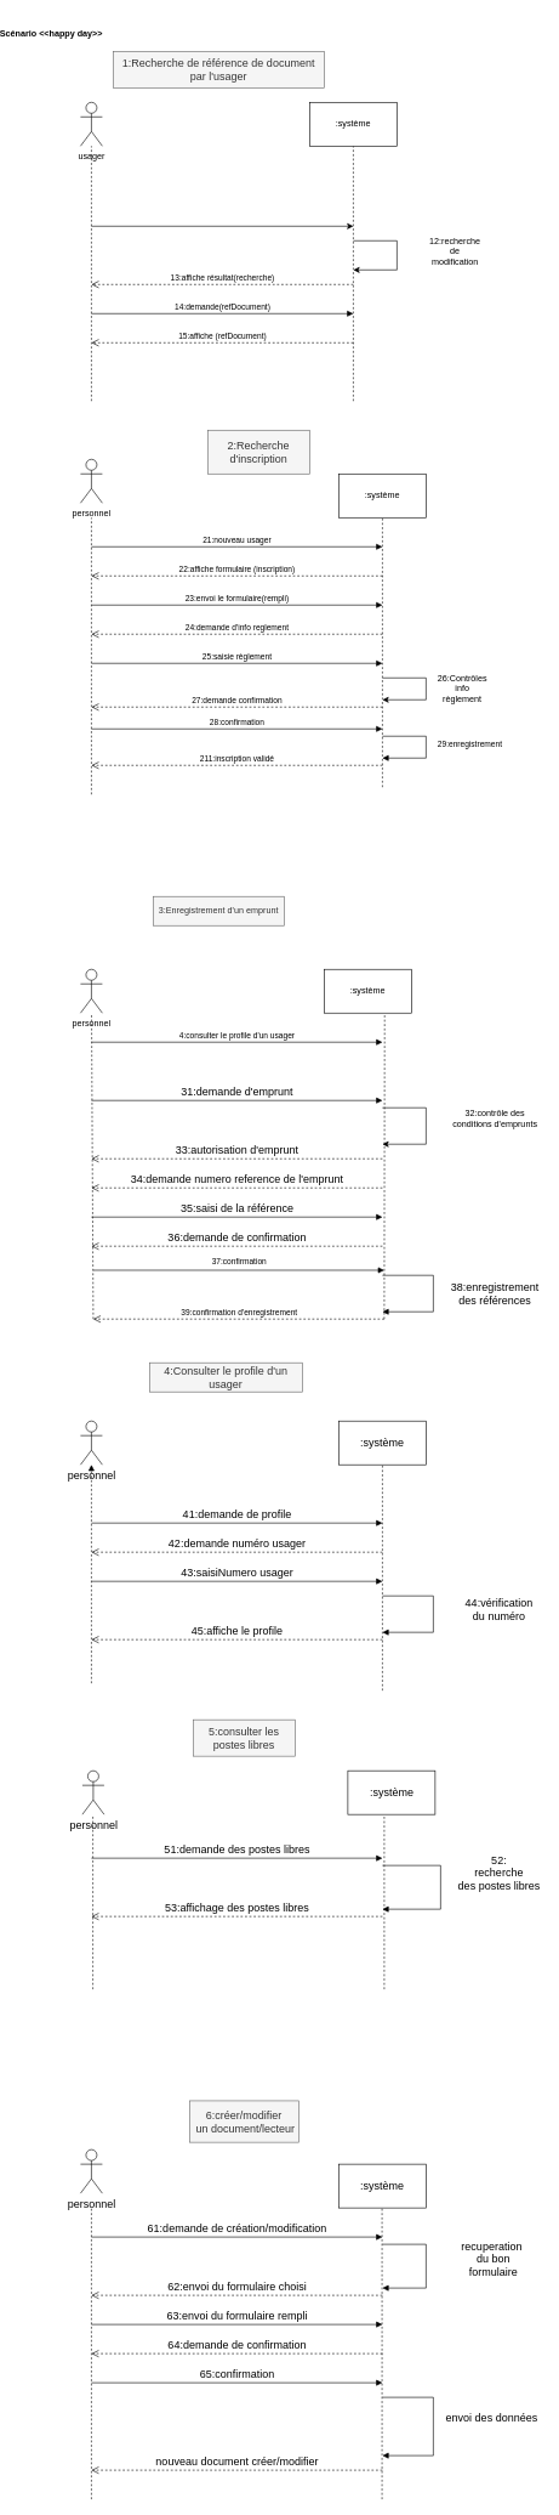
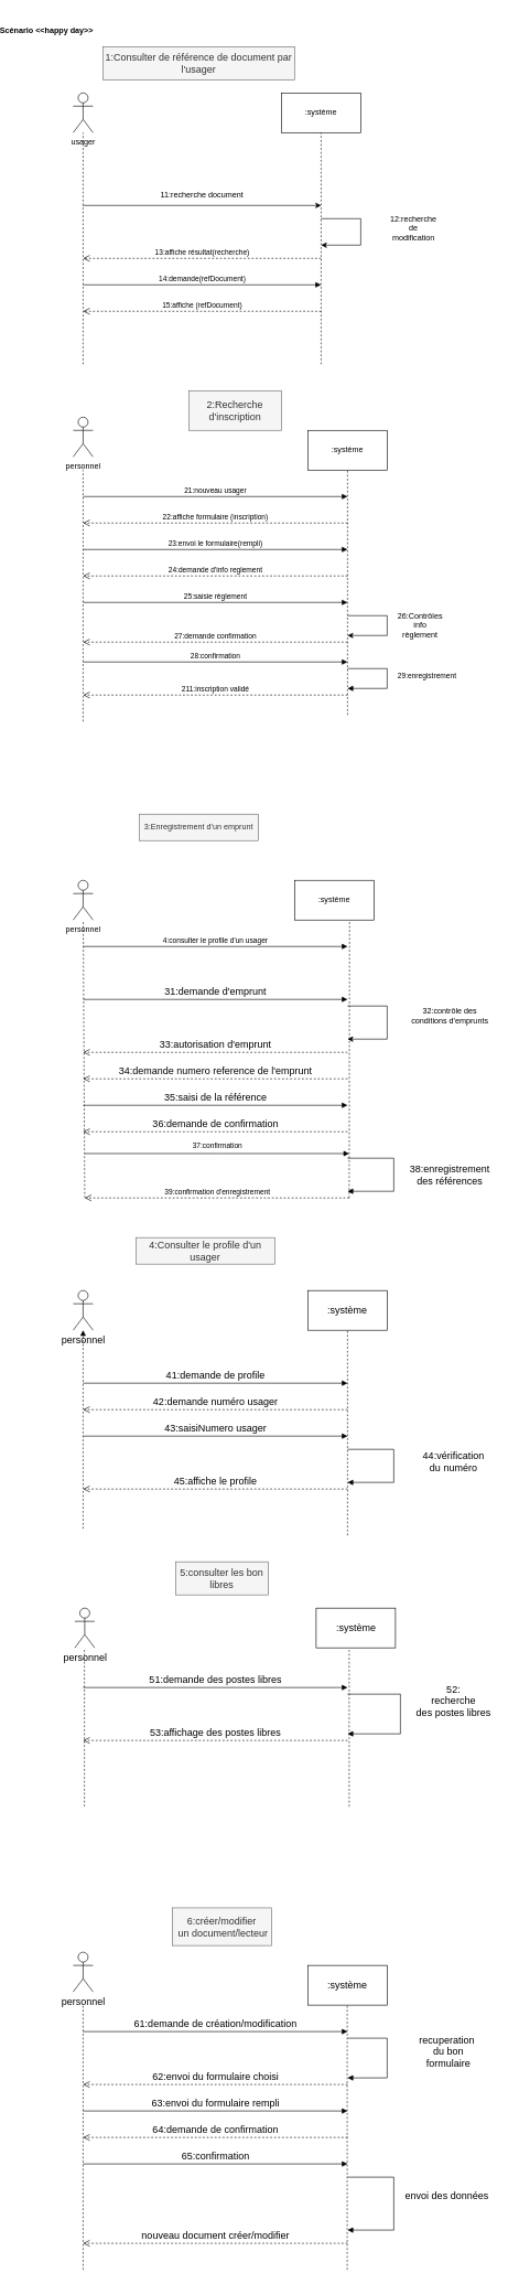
  <mxCell id="0" />
  <mxCell id="1" parent="0" />
  <mxCell id="2" value="" style="endArrow=none;dashed=1;html=1;rounded=0;" edge="1" parent="1" target="3"><mxGeometry width="50" height="50" relative="1" as="geometry"><mxPoint x="115" y="550" as="sourcePoint" /><mxPoint x="115" y="180" as="targetPoint" /></mxGeometry></mxCell>
  <mxCell id="3" value="usager" style="shape=umlActor;verticalLabelPosition=bottom;verticalAlign=top;html=1;outlineConnect=0;" vertex="1" parent="1"><mxGeometry x="100" y="140" width="30" height="60" as="geometry" /></mxCell>
  <mxCell id="4" value="" style="endArrow=none;dashed=1;html=1;rounded=0;" edge="1" parent="1" target="5"><mxGeometry width="50" height="50" relative="1" as="geometry"><mxPoint x="475" y="550" as="sourcePoint" /><mxPoint x="475" y="220" as="targetPoint" /></mxGeometry></mxCell>
  <mxCell id="5" value=":système" style="rounded=0;whiteSpace=wrap;html=1;" vertex="1" parent="1"><mxGeometry x="415" y="140" width="120" height="60" as="geometry" /></mxCell>
  <mxCell id="6" value="" style="endArrow=classic;html=1;rounded=0;" edge="1" parent="1"><mxGeometry width="50" height="50" relative="1" as="geometry"><mxPoint x="115" y="310" as="sourcePoint" /><mxPoint x="475" y="310" as="targetPoint" /></mxGeometry></mxCell>
+ <mxCell id="7" value="11:recherche document " style="text;html=1;strokeColor=none;fillColor=none;align=center;verticalAlign=middle;whiteSpace=wrap;rounded=0;" vertex="1" parent="1"><mxGeometry x="195" y="280" width="200" height="30" as="geometry" /></mxCell>
  <mxCell id="8" value="13:affiche résultat(recherche) " style="html=1;verticalAlign=bottom;endArrow=open;dashed=1;endSize=8;rounded=0;" edge="1" parent="1"><mxGeometry relative="1" as="geometry"><mxPoint x="475" y="390" as="sourcePoint" /><mxPoint x="115" y="390" as="targetPoint" /></mxGeometry></mxCell>
  <mxCell id="9" value="14:demande(refDocument)" style="html=1;verticalAlign=bottom;endArrow=block;rounded=0;" edge="1" parent="1"><mxGeometry width="80" relative="1" as="geometry"><mxPoint x="115" y="430" as="sourcePoint" /><mxPoint x="475" y="430" as="targetPoint" /></mxGeometry></mxCell>
  <mxCell id="10" value="15:affiche (refDocument)" style="html=1;verticalAlign=bottom;endArrow=open;dashed=1;endSize=8;rounded=0;" edge="1" parent="1"><mxGeometry relative="1" as="geometry"><mxPoint x="475" y="470" as="sourcePoint" /><mxPoint x="115" y="470" as="targetPoint" /><mxPoint as="offset" /></mxGeometry></mxCell>
  <mxCell id="11" value="" style="endArrow=classic;html=1;rounded=0;" edge="1" parent="1"><mxGeometry width="50" height="50" relative="1" as="geometry"><mxPoint x="475" y="330" as="sourcePoint" /><mxPoint x="475" y="370" as="targetPoint" /><Array as="points"><mxPoint x="535" y="330" /><mxPoint x="535" y="370" /></Array></mxGeometry></mxCell>
  <mxCell id="12" value="&lt;div&gt;12:recherche de modification&lt;/div&gt;" style="text;html=1;strokeColor=none;fillColor=none;align=center;verticalAlign=middle;whiteSpace=wrap;rounded=0;" vertex="1" parent="1"><mxGeometry x="585" y="330" width="60" height="30" as="geometry" /></mxCell>
  <mxCell id="13" value="" style="endArrow=none;dashed=1;html=1;rounded=0;" edge="1" parent="1"><mxGeometry width="50" height="50" relative="1" as="geometry"><mxPoint x="115" y="1090" as="sourcePoint" /><mxPoint x="115" y="710" as="targetPoint" /></mxGeometry></mxCell>
  <mxCell id="14" value="" style="endArrow=none;dashed=1;html=1;rounded=0;entryX=0.5;entryY=1;entryDx=0;entryDy=0;" edge="1" parent="1" target="16"><mxGeometry width="50" height="50" relative="1" as="geometry"><mxPoint x="515" y="1080" as="sourcePoint" /><mxPoint x="515" y="750" as="targetPoint" /></mxGeometry></mxCell>
  <mxCell id="15" value="personnel" style="shape=umlActor;verticalLabelPosition=bottom;verticalAlign=top;html=1;outlineConnect=0;" vertex="1" parent="1"><mxGeometry x="100" y="630" width="30" height="60" as="geometry" /></mxCell>
  <mxCell id="16" value=":système" style="rounded=0;whiteSpace=wrap;html=1;" vertex="1" parent="1"><mxGeometry x="455" y="650" width="120" height="60" as="geometry" /></mxCell>
  <mxCell id="17" value="21:nouveau usager" style="html=1;verticalAlign=bottom;endArrow=block;rounded=0;" edge="1" parent="1"><mxGeometry width="80" relative="1" as="geometry"><mxPoint x="115" y="750" as="sourcePoint" /><mxPoint x="515" y="750" as="targetPoint" /><Array as="points"><mxPoint x="315" y="750" /></Array></mxGeometry></mxCell>
  <mxCell id="18" value="22:affiche formulaire (inscription)" style="html=1;verticalAlign=bottom;endArrow=open;dashed=1;endSize=8;rounded=0;" edge="1" parent="1"><mxGeometry relative="1" as="geometry"><mxPoint x="515" y="790" as="sourcePoint" /><mxPoint x="115" y="790" as="targetPoint" /></mxGeometry></mxCell>
  <mxCell id="19" value="23:envoi le formulaire(rempli)" style="html=1;verticalAlign=bottom;endArrow=block;rounded=0;" edge="1" parent="1"><mxGeometry width="80" relative="1" as="geometry"><mxPoint x="115" y="830" as="sourcePoint" /><mxPoint x="515" y="830" as="targetPoint" /></mxGeometry></mxCell>
  <mxCell id="20" value="211:inscription validé" style="html=1;verticalAlign=bottom;endArrow=open;dashed=1;endSize=8;rounded=0;" edge="1" parent="1"><mxGeometry relative="1" as="geometry"><mxPoint x="515" y="1050" as="sourcePoint" /><mxPoint x="115" y="1050" as="targetPoint" /></mxGeometry></mxCell>
  <mxCell id="21" value="Scénario &lt;&lt;happy day&gt;&gt;" style="text;align=center;fontStyle=1;verticalAlign=middle;spacingLeft=3;spacingRight=3;strokeColor=none;rotatable=0;points=[[0,0.5],[1,0.5]];portConstraint=eastwest;" vertex="1" parent="1"><mxGeometry x="20" y="20" width="80" height="50" as="geometry" /></mxCell>
  <mxCell id="22" value="4:consulter le profile d'un usager" style="html=1;verticalAlign=bottom;endArrow=block;rounded=0;" edge="1" parent="1"><mxGeometry width="80" relative="1" as="geometry"><mxPoint x="115" y="1430" as="sourcePoint" /><mxPoint x="515" y="1430" as="targetPoint" /></mxGeometry></mxCell>
  <mxCell id="23" value="37:confirmation" style="html=1;verticalAlign=bottom;endArrow=block;rounded=0;" edge="1" parent="1"><mxGeometry y="3" width="80" relative="1" as="geometry"><mxPoint x="117.5" y="1743" as="sourcePoint" /><mxPoint x="517.5" y="1743" as="targetPoint" /><Array as="points"><mxPoint x="317.5" y="1743" /></Array><mxPoint as="offset" /></mxGeometry></mxCell>
  <mxCell id="24" value="39:confirmation d'enregistrement" style="html=1;verticalAlign=bottom;endArrow=open;dashed=1;endSize=8;rounded=0;" edge="1" parent="1"><mxGeometry relative="1" as="geometry"><mxPoint x="517.5" y="1810" as="sourcePoint" /><mxPoint x="117.5" y="1810" as="targetPoint" /><mxPoint as="offset" /></mxGeometry></mxCell>
  <mxCell id="25" value="24:demande d'info reglement" style="html=1;verticalAlign=bottom;endArrow=open;dashed=1;endSize=8;rounded=0;" edge="1" parent="1"><mxGeometry relative="1" as="geometry"><mxPoint x="515" y="870" as="sourcePoint" /><mxPoint x="115" y="870" as="targetPoint" /><Array as="points"><mxPoint x="335" y="870" /></Array></mxGeometry></mxCell>
  <mxCell id="26" value="25:saisie règlement" style="html=1;verticalAlign=bottom;endArrow=block;rounded=0;" edge="1" parent="1"><mxGeometry width="80" relative="1" as="geometry"><mxPoint x="115" y="910" as="sourcePoint" /><mxPoint x="515" y="910" as="targetPoint" /></mxGeometry></mxCell>
  <mxCell id="27" value="27:demande confirmation" style="html=1;verticalAlign=bottom;endArrow=open;dashed=1;endSize=8;rounded=0;" edge="1" parent="1"><mxGeometry relative="1" as="geometry"><mxPoint x="515" y="970" as="sourcePoint" /><mxPoint x="115" y="970" as="targetPoint" /></mxGeometry></mxCell>
  <mxCell id="28" value="" style="endArrow=classic;html=1;rounded=0;" edge="1" parent="1"><mxGeometry width="50" height="50" relative="1" as="geometry"><mxPoint x="515" y="930" as="sourcePoint" /><mxPoint x="515" y="960" as="targetPoint" /><Array as="points"><mxPoint x="575" y="930" /><mxPoint x="575" y="960" /></Array></mxGeometry></mxCell>
  <mxCell id="29" style="edgeStyle=orthogonalEdgeStyle;rounded=0;orthogonalLoop=1;jettySize=auto;html=1;exitX=0;exitY=0;exitDx=0;exitDy=0;" edge="1" parent="1"><mxGeometry relative="1" as="geometry"><mxPoint x="630" y="990" as="sourcePoint" /><mxPoint x="630" y="990" as="targetPoint" /></mxGeometry></mxCell>
  <mxCell id="30" value="26:Contrôles info règlement" style="text;html=1;strokeColor=none;fillColor=none;align=center;verticalAlign=middle;whiteSpace=wrap;rounded=0;" vertex="1" parent="1"><mxGeometry x="595" y="930" width="60" height="30" as="geometry" /></mxCell>
  <mxCell id="31" value="28:confirmation" style="html=1;verticalAlign=bottom;endArrow=block;rounded=0;" edge="1" parent="1"><mxGeometry width="80" relative="1" as="geometry"><mxPoint x="115" y="1000" as="sourcePoint" /><mxPoint x="515" y="1000" as="targetPoint" /></mxGeometry></mxCell>
  <mxCell id="32" value="29:enregistrement " style="html=1;verticalAlign=bottom;endArrow=block;rounded=0;" edge="1" parent="1"><mxGeometry x="0.067" y="60" width="80" relative="1" as="geometry"><mxPoint x="515" y="1010" as="sourcePoint" /><mxPoint x="515" y="1040" as="targetPoint" /><Array as="points"><mxPoint x="575" y="1010" /><mxPoint x="575" y="1040" /></Array><mxPoint as="offset" /></mxGeometry></mxCell>
  <mxCell id="33" value="" style="endArrow=classic;html=1;rounded=0;" edge="1" parent="1"><mxGeometry width="50" height="50" relative="1" as="geometry"><mxPoint x="515" y="1520" as="sourcePoint" /><mxPoint x="515" y="1570" as="targetPoint" /><Array as="points"><mxPoint x="575" y="1520" /><mxPoint x="575" y="1570" /></Array></mxGeometry></mxCell>
  <mxCell id="34" value="32:contrôle des conditions d'emprunts" style="text;html=1;strokeColor=none;fillColor=none;align=center;verticalAlign=middle;whiteSpace=wrap;rounded=0;" vertex="1" parent="1"><mxGeometry x="605" y="1520" width="130" height="30" as="geometry" /></mxCell>
  <mxCell id="35" value="" style="endArrow=none;dashed=1;html=1;rounded=0;" edge="1" parent="1" target="38"><mxGeometry width="50" height="50" relative="1" as="geometry"><mxPoint x="117.5" y="1810" as="sourcePoint" /><mxPoint x="117.5" y="1500" as="targetPoint" /></mxGeometry></mxCell>
  <mxCell id="36" value="" style="endArrow=none;dashed=1;html=1;rounded=0;entryX=0.692;entryY=1.05;entryDx=0;entryDy=0;entryPerimeter=0;" edge="1" parent="1" target="37"><mxGeometry width="50" height="50" relative="1" as="geometry"><mxPoint x="517.5" y="1810" as="sourcePoint" /><mxPoint x="517.5" y="1520" as="targetPoint" /></mxGeometry></mxCell>
  <mxCell id="37" value=":système" style="rounded=0;whiteSpace=wrap;html=1;" vertex="1" parent="1"><mxGeometry x="435" y="1330" width="120" height="60" as="geometry" /></mxCell>
  <mxCell id="38" value="personnel" style="shape=umlActor;verticalLabelPosition=bottom;verticalAlign=top;html=1;outlineConnect=0;" vertex="1" parent="1"><mxGeometry x="100" y="1330" width="30" height="60" as="geometry" /></mxCell>
  <mxCell id="39" value="3:Enregistrement d'un emprunt" style="text;html=1;strokeColor=#666666;fillColor=#f5f5f5;align=center;verticalAlign=middle;whiteSpace=wrap;rounded=0;fontColor=#333333;" vertex="1" parent="1"><mxGeometry x="200" y="1230" width="180" height="40" as="geometry" /></mxCell>
  <mxCell id="40" value="2:Recherche d'inscription" style="text;html=1;strokeColor=#666666;fillColor=#f5f5f5;align=center;verticalAlign=middle;whiteSpace=wrap;rounded=0;fontSize=15;fontColor=#333333;" vertex="1" parent="1"><mxGeometry x="275" y="590" width="140" height="60" as="geometry" /></mxCell>
- <mxCell id="41" value="1:Recherche de référence de document par l'usager" style="text;html=1;strokeColor=#666666;fillColor=#f5f5f5;align=center;verticalAlign=middle;whiteSpace=wrap;rounded=0;fontSize=15;fontColor=#333333;" vertex="1" parent="1"><mxGeometry x="145" y="70" width="290" height="50" as="geometry" /></mxCell>
+ <mxCell id="41" value="1:Consulter de référence de document par l'usager" style="text;html=1;strokeColor=#666666;fillColor=#f5f5f5;align=center;verticalAlign=middle;whiteSpace=wrap;rounded=0;fontSize=15;fontColor=#333333;" vertex="1" parent="1"><mxGeometry x="145" y="70" width="290" height="50" as="geometry" /></mxCell>
  <mxCell id="42" value="" style="html=1;verticalAlign=bottom;endArrow=block;dashed=1;fontFamily=Helvetica;fontSize=15;fontColor=default;align=center;strokeColor=default;" edge="1" parent="1"><mxGeometry width="50" height="50" relative="1" as="geometry"><mxPoint x="115" y="2310" as="sourcePoint" /><mxPoint x="115" y="2010" as="targetPoint" /></mxGeometry></mxCell>
  <mxCell id="43" value="" style="endArrow=none;dashed=1;html=1;rounded=0;fontSize=15;" edge="1" parent="1"><mxGeometry width="50" height="50" relative="1" as="geometry"><mxPoint x="515" y="2320" as="sourcePoint" /><mxPoint x="515" y="2010" as="targetPoint" /></mxGeometry></mxCell>
  <mxCell id="44" value=":système" style="rounded=0;whiteSpace=wrap;html=1;fontSize=15;" vertex="1" parent="1"><mxGeometry x="455" y="1950" width="120" height="60" as="geometry" /></mxCell>
  <mxCell id="45" value="personnel" style="shape=umlActor;verticalLabelPosition=bottom;verticalAlign=top;html=1;outlineConnect=0;fontSize=15;" vertex="1" parent="1"><mxGeometry x="100" y="1950" width="30" height="60" as="geometry" /></mxCell>
  <mxCell id="46" value="4:Consulter le profile d'un usager" style="text;html=1;strokeColor=#666666;fillColor=#f5f5f5;align=center;verticalAlign=middle;whiteSpace=wrap;rounded=0;fontSize=15;fontColor=#333333;" vertex="1" parent="1"><mxGeometry x="195" y="1870" width="210" height="40" as="geometry" /></mxCell>
  <mxCell id="47" value="&lt;div&gt;41:demande de profile&lt;/div&gt;" style="html=1;verticalAlign=bottom;endArrow=block;rounded=0;fontSize=15;" edge="1" parent="1"><mxGeometry width="80" relative="1" as="geometry"><mxPoint x="115" y="2090" as="sourcePoint" /><mxPoint x="515" y="2090" as="targetPoint" /></mxGeometry></mxCell>
  <mxCell id="48" value="42:demande numéro usager" style="html=1;verticalAlign=bottom;endArrow=open;dashed=1;endSize=8;rounded=0;fontSize=15;" edge="1" parent="1"><mxGeometry relative="1" as="geometry"><mxPoint x="515" y="2130" as="sourcePoint" /><mxPoint x="115" y="2130" as="targetPoint" /><mxPoint as="offset" /></mxGeometry></mxCell>
  <mxCell id="49" value="43:saisiNumero usager" style="html=1;verticalAlign=bottom;endArrow=block;rounded=0;fontSize=15;" edge="1" parent="1"><mxGeometry width="80" relative="1" as="geometry"><mxPoint x="115" y="2170" as="sourcePoint" /><mxPoint x="515" y="2170" as="targetPoint" /></mxGeometry></mxCell>
  <mxCell id="50" value="45:affiche le profile" style="html=1;verticalAlign=bottom;endArrow=open;dashed=1;endSize=8;rounded=0;fontSize=15;" edge="1" parent="1"><mxGeometry relative="1" as="geometry"><mxPoint x="515" y="2250" as="sourcePoint" /><mxPoint x="115" y="2250" as="targetPoint" /></mxGeometry></mxCell>
  <mxCell id="51" value="&lt;div&gt;44:vérification &lt;br&gt;&lt;/div&gt;&lt;div&gt;du numéro&lt;/div&gt;" style="html=1;verticalAlign=bottom;endArrow=block;rounded=0;fontSize=15;" edge="1" parent="1"><mxGeometry x="0.158" y="90" width="80" relative="1" as="geometry"><mxPoint x="515" y="2190" as="sourcePoint" /><mxPoint x="515" y="2240" as="targetPoint" /><Array as="points"><mxPoint x="585" y="2190" /><mxPoint x="585" y="2240" /></Array><mxPoint as="offset" /></mxGeometry></mxCell>
  <mxCell id="52" value="" style="endArrow=none;dashed=1;html=1;rounded=0;fontSize=15;" edge="1" parent="1"><mxGeometry width="50" height="50" relative="1" as="geometry"><mxPoint x="117" y="2730" as="sourcePoint" /><mxPoint x="117" y="2490" as="targetPoint" /></mxGeometry></mxCell>
  <mxCell id="53" value="" style="endArrow=none;dashed=1;html=1;rounded=0;fontSize=15;" edge="1" parent="1"><mxGeometry width="50" height="50" relative="1" as="geometry"><mxPoint x="517.5" y="2730" as="sourcePoint" /><mxPoint x="517.5" y="2490" as="targetPoint" /></mxGeometry></mxCell>
  <mxCell id="54" value="personnel" style="shape=umlActor;verticalLabelPosition=bottom;verticalAlign=top;html=1;outlineConnect=0;fontSize=15;" vertex="1" parent="1"><mxGeometry x="102.5" y="2430" width="30" height="60" as="geometry" /></mxCell>
  <mxCell id="55" value=":système" style="rounded=0;whiteSpace=wrap;html=1;fontSize=15;" vertex="1" parent="1"><mxGeometry x="467.5" y="2430" width="120" height="60" as="geometry" /></mxCell>
  <mxCell id="56" value="31:demande d'emprunt" style="html=1;verticalAlign=bottom;endArrow=block;rounded=0;fontSize=15;" edge="1" parent="1"><mxGeometry width="80" relative="1" as="geometry"><mxPoint x="115" y="1510" as="sourcePoint" /><mxPoint x="515" y="1510" as="targetPoint" /></mxGeometry></mxCell>
  <mxCell id="57" value="33:autorisation d'emprunt" style="html=1;verticalAlign=bottom;endArrow=open;dashed=1;endSize=8;rounded=0;fontSize=15;" edge="1" parent="1"><mxGeometry relative="1" as="geometry"><mxPoint x="515" y="1590" as="sourcePoint" /><mxPoint x="115" y="1590" as="targetPoint" /></mxGeometry></mxCell>
  <mxCell id="58" value="34:demande numero reference de l'emprunt" style="html=1;verticalAlign=bottom;endArrow=open;dashed=1;endSize=8;rounded=0;fontSize=15;" edge="1" parent="1"><mxGeometry relative="1" as="geometry"><mxPoint x="515" y="1630" as="sourcePoint" /><mxPoint x="115" y="1630" as="targetPoint" /></mxGeometry></mxCell>
  <mxCell id="59" value="35:saisi de la référence" style="html=1;verticalAlign=bottom;endArrow=block;rounded=0;fontSize=15;" edge="1" parent="1"><mxGeometry width="80" relative="1" as="geometry"><mxPoint x="115" y="1670" as="sourcePoint" /><mxPoint x="515" y="1670" as="targetPoint" /></mxGeometry></mxCell>
  <mxCell id="60" value="" style="html=1;verticalAlign=bottom;endArrow=block;rounded=0;fontSize=15;" edge="1" parent="1"><mxGeometry x="0.053" y="100" width="80" relative="1" as="geometry"><mxPoint x="515" y="1750" as="sourcePoint" /><mxPoint x="515" y="1800" as="targetPoint" /><Array as="points"><mxPoint x="585" y="1750" /><mxPoint x="585" y="1800" /></Array><mxPoint as="offset" /></mxGeometry></mxCell>
  <mxCell id="61" value="36:demande de confirmation" style="html=1;verticalAlign=bottom;endArrow=open;dashed=1;endSize=8;rounded=0;fontSize=15;" edge="1" parent="1"><mxGeometry relative="1" as="geometry"><mxPoint x="515" y="1710" as="sourcePoint" /><mxPoint x="115" y="1710" as="targetPoint" /></mxGeometry></mxCell>
  <mxCell id="62" value="38:enregistrement des références" style="text;html=1;strokeColor=none;fillColor=none;align=center;verticalAlign=middle;whiteSpace=wrap;rounded=0;fontSize=15;" vertex="1" parent="1"><mxGeometry x="640" y="1760" width="60" height="30" as="geometry" /></mxCell>
  <mxCell id="63" value="51:demande des postes libres" style="html=1;verticalAlign=bottom;endArrow=block;rounded=0;fontSize=15;" edge="1" parent="1"><mxGeometry width="80" relative="1" as="geometry"><mxPoint x="115" y="2550" as="sourcePoint" /><mxPoint x="515" y="2550" as="targetPoint" /></mxGeometry></mxCell>
- <mxCell id="64" value="5:consulter les postes libres" style="text;html=1;strokeColor=#666666;fillColor=#f5f5f5;align=center;verticalAlign=middle;whiteSpace=wrap;rounded=0;fontSize=15;fontColor=#333333;" vertex="1" parent="1"><mxGeometry x="255" y="2360" width="140" height="50" as="geometry" /></mxCell>
+ <mxCell id="64" value="5:consulter les bon libres" style="text;html=1;strokeColor=#666666;fillColor=#f5f5f5;align=center;verticalAlign=middle;whiteSpace=wrap;rounded=0;fontSize=15;fontColor=#333333;" vertex="1" parent="1"><mxGeometry x="255" y="2360" width="140" height="50" as="geometry" /></mxCell>
  <mxCell id="65" value="53:affichage des postes libres" style="html=1;verticalAlign=bottom;endArrow=open;dashed=1;endSize=8;rounded=0;fontSize=15;" edge="1" parent="1"><mxGeometry relative="1" as="geometry"><mxPoint x="515" y="2630" as="sourcePoint" /><mxPoint x="115" y="2630" as="targetPoint" /></mxGeometry></mxCell>
  <mxCell id="66" value="52:&lt;div&gt;recherche &lt;br&gt;&lt;/div&gt;&lt;div&gt;des postes libres&lt;/div&gt;" style="html=1;verticalAlign=bottom;endArrow=block;rounded=0;fontSize=15;" edge="1" parent="1"><mxGeometry x="0.091" y="80" width="80" relative="1" as="geometry"><mxPoint x="515" y="2560" as="sourcePoint" /><mxPoint x="515" y="2620" as="targetPoint" /><Array as="points"><mxPoint x="595" y="2560" /><mxPoint x="595" y="2620" /></Array><mxPoint as="offset" /></mxGeometry></mxCell>
  <mxCell id="67" value="&lt;div&gt;6:créer/modifier&lt;/div&gt;&lt;div&gt;&amp;nbsp;un document/lecteur&lt;/div&gt;" style="text;html=1;strokeColor=#666666;fillColor=#f5f5f5;align=center;verticalAlign=middle;whiteSpace=wrap;rounded=0;fontSize=15;fontColor=#333333;" vertex="1" parent="1"><mxGeometry x="250" y="2883" width="150" height="57" as="geometry" /></mxCell>
  <mxCell id="68" value="" style="endArrow=none;dashed=1;html=1;rounded=0;fontSize=15;" edge="1" parent="1"><mxGeometry width="50" height="50" relative="1" as="geometry"><mxPoint x="115" y="3430" as="sourcePoint" /><mxPoint x="115" y="3030" as="targetPoint" /></mxGeometry></mxCell>
  <mxCell id="69" value="" style="endArrow=none;dashed=1;html=1;rounded=0;fontSize=15;" edge="1" parent="1"><mxGeometry width="50" height="50" relative="1" as="geometry"><mxPoint x="514.5" y="3430" as="sourcePoint" /><mxPoint x="514.5" y="3030" as="targetPoint" /></mxGeometry></mxCell>
  <mxCell id="70" value="personnel" style="shape=umlActor;verticalLabelPosition=bottom;verticalAlign=top;html=1;outlineConnect=0;fontSize=15;" vertex="1" parent="1"><mxGeometry x="100" y="2950" width="30" height="60" as="geometry" /></mxCell>
  <mxCell id="71" value=":système" style="rounded=0;whiteSpace=wrap;html=1;fontSize=15;" vertex="1" parent="1"><mxGeometry x="455" y="2970" width="120" height="60" as="geometry" /></mxCell>
  <mxCell id="72" value="61:demande de création/modification" style="html=1;verticalAlign=bottom;endArrow=block;rounded=0;fontSize=15;" edge="1" parent="1"><mxGeometry width="80" relative="1" as="geometry"><mxPoint x="115" y="3070" as="sourcePoint" /><mxPoint x="515" y="3070" as="targetPoint" /></mxGeometry></mxCell>
  <mxCell id="73" value="62:envoi du formulaire choisi" style="html=1;verticalAlign=bottom;endArrow=open;dashed=1;endSize=8;rounded=0;fontSize=15;" edge="1" parent="1"><mxGeometry relative="1" as="geometry"><mxPoint x="515" y="3150" as="sourcePoint" /><mxPoint x="115" y="3150" as="targetPoint" /></mxGeometry></mxCell>
  <mxCell id="74" value="63:envoi du formulaire rempli" style="html=1;verticalAlign=bottom;endArrow=block;rounded=0;fontSize=15;" edge="1" parent="1"><mxGeometry width="80" relative="1" as="geometry"><mxPoint x="115" y="3190" as="sourcePoint" /><mxPoint x="515" y="3190" as="targetPoint" /></mxGeometry></mxCell>
  <mxCell id="75" value="64:demande de confirmation" style="html=1;verticalAlign=bottom;endArrow=open;dashed=1;endSize=8;rounded=0;fontSize=15;" edge="1" parent="1"><mxGeometry relative="1" as="geometry"><mxPoint x="515" y="3230" as="sourcePoint" /><mxPoint x="115" y="3230" as="targetPoint" /></mxGeometry></mxCell>
  <mxCell id="76" value="65:confirmation" style="html=1;verticalAlign=bottom;endArrow=block;rounded=0;fontSize=15;" edge="1" parent="1"><mxGeometry width="80" relative="1" as="geometry"><mxPoint x="115" y="3270" as="sourcePoint" /><mxPoint x="515" y="3270" as="targetPoint" /></mxGeometry></mxCell>
  <mxCell id="77" value="nouveau document créer/modifier" style="html=1;verticalAlign=bottom;endArrow=open;dashed=1;endSize=8;rounded=0;fontSize=15;" edge="1" parent="1"><mxGeometry relative="1" as="geometry"><mxPoint x="515" y="3390" as="sourcePoint" /><mxPoint x="115" y="3390" as="targetPoint" /></mxGeometry></mxCell>
  <mxCell id="78" value="&lt;div&gt;recuperation&lt;/div&gt;&lt;div&gt;&amp;nbsp;du bon&lt;/div&gt;&lt;div&gt;&amp;nbsp;formulaire&lt;/div&gt;" style="html=1;verticalAlign=bottom;endArrow=block;rounded=0;fontSize=15;" edge="1" parent="1"><mxGeometry x="0.222" y="90" width="80" relative="1" as="geometry"><mxPoint x="515" y="3080" as="sourcePoint" /><mxPoint x="515" y="3140" as="targetPoint" /><Array as="points"><mxPoint x="575" y="3080" /><mxPoint x="575" y="3140" /></Array><mxPoint as="offset" /></mxGeometry></mxCell>
  <mxCell id="79" value="envoi des données" style="html=1;verticalAlign=bottom;endArrow=block;rounded=0;fontSize=15;" edge="1" parent="1"><mxGeometry y="80" width="80" relative="1" as="geometry"><mxPoint x="515" y="3290" as="sourcePoint" /><mxPoint x="515" y="3370" as="targetPoint" /><Array as="points"><mxPoint x="585" y="3290" /><mxPoint x="585" y="3370" /></Array><mxPoint as="offset" /></mxGeometry></mxCell>
